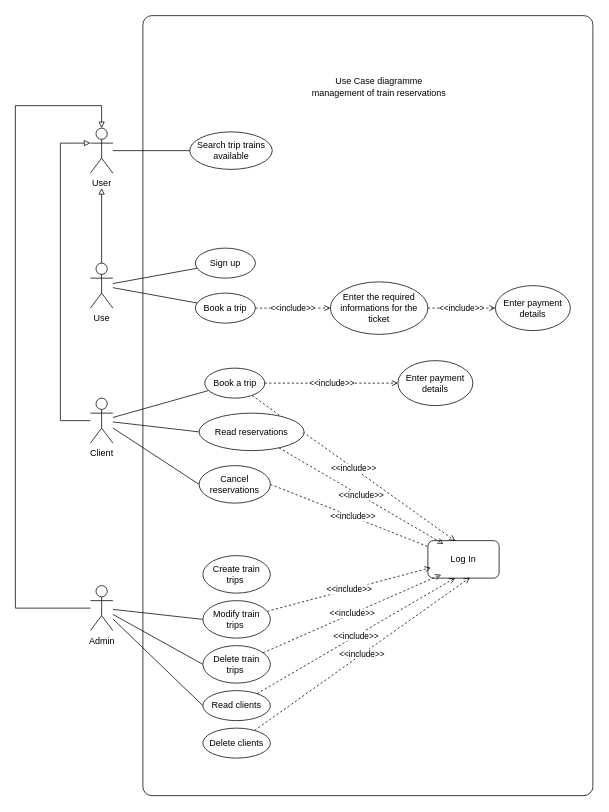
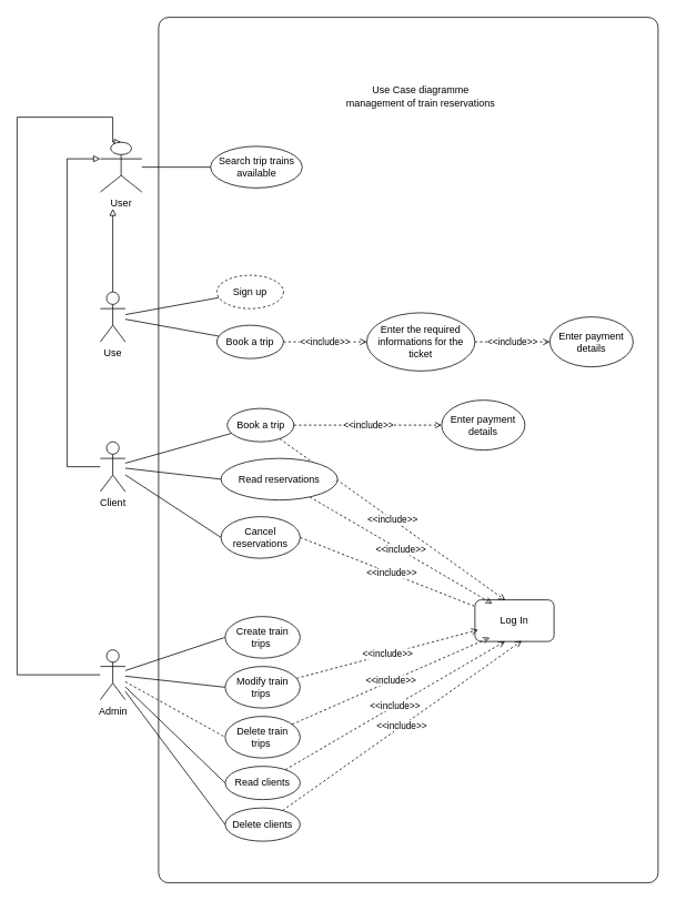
  <mxCell id="0" />
  <mxCell id="1" parent="0" />
  <mxCell id="2" value="" style="rounded=1;whiteSpace=wrap;html=1;arcSize=2;" parent="1" vertex="1"><mxGeometry x="190" y="20" width="600" height="1040" as="geometry" /></mxCell>
  <mxCell id="3" style="edgeStyle=none;rounded=0;orthogonalLoop=1;jettySize=auto;html=1;endArrow=block;endFill=0;" parent="1" source="5" edge="1"><mxGeometry relative="1" as="geometry"><mxPoint x="135" y="250" as="targetPoint" /><Array as="points"><mxPoint x="135" y="290" /><mxPoint x="135" y="270" /></Array></mxGeometry></mxCell>
  <mxCell id="4" style="rounded=0;orthogonalLoop=1;jettySize=auto;html=1;endArrow=none;endFill=0;" edge="1" parent="1" source="5" target="47"><mxGeometry relative="1" as="geometry" /></mxCell>
  <mxCell id="5" value="Use" style="shape=umlActor;verticalLabelPosition=bottom;verticalAlign=top;html=1;outlineConnect=0;" parent="1" vertex="1"><mxGeometry x="120" y="350" width="30" height="60" as="geometry" /></mxCell>
  <mxCell id="6" style="edgeStyle=none;rounded=0;orthogonalLoop=1;jettySize=auto;html=1;entryX=0;entryY=0.5;entryDx=0;entryDy=0;endArrow=none;endFill=0;" parent="1" source="10" target="23" edge="1"><mxGeometry relative="1" as="geometry" /></mxCell>
  <mxCell id="7" style="edgeStyle=orthogonalEdgeStyle;rounded=0;orthogonalLoop=1;jettySize=auto;html=1;entryX=0;entryY=0.333;entryDx=0;entryDy=0;entryPerimeter=0;endArrow=block;endFill=0;" parent="1" source="10" target="31" edge="1"><mxGeometry relative="1" as="geometry"><Array as="points"><mxPoint x="80" y="560" /><mxPoint x="80" y="190" /></Array></mxGeometry></mxCell>
  <mxCell id="8" style="edgeStyle=none;rounded=0;orthogonalLoop=1;jettySize=auto;html=1;endArrow=none;endFill=0;" parent="1" source="10" target="33" edge="1"><mxGeometry relative="1" as="geometry" /></mxCell>
  <mxCell id="9" style="edgeStyle=none;rounded=0;orthogonalLoop=1;jettySize=auto;html=1;entryX=0;entryY=0.5;entryDx=0;entryDy=0;endArrow=none;endFill=0;" parent="1" source="10" target="35" edge="1"><mxGeometry relative="1" as="geometry" /></mxCell>
  <mxCell id="10" value="Client" style="shape=umlActor;verticalLabelPosition=bottom;verticalAlign=top;html=1;outlineConnect=0;" parent="1" vertex="1"><mxGeometry x="120" y="530" width="30" height="60" as="geometry" /></mxCell>
  <mxCell id="11" style="edgeStyle=orthogonalEdgeStyle;rounded=0;orthogonalLoop=1;jettySize=auto;html=1;endArrow=block;endFill=0;entryX=0.5;entryY=0;entryDx=0;entryDy=0;entryPerimeter=0;" parent="1" source="17" target="31" edge="1"><mxGeometry relative="1" as="geometry"><mxPoint x="160" y="150" as="targetPoint" /><Array as="points"><mxPoint x="20" y="810" /><mxPoint x="20" y="140" /><mxPoint x="135" y="140" /></Array></mxGeometry></mxCell>
+ <mxCell id="12" style="edgeStyle=none;rounded=0;orthogonalLoop=1;jettySize=auto;html=1;entryX=0;entryY=0.5;entryDx=0;entryDy=0;endArrow=none;endFill=0;" parent="1" source="17" target="37" edge="1"><mxGeometry relative="1" as="geometry" /></mxCell>
  <mxCell id="13" style="edgeStyle=none;rounded=0;orthogonalLoop=1;jettySize=auto;html=1;entryX=0;entryY=0.5;entryDx=0;entryDy=0;endArrow=none;endFill=0;" parent="1" source="17" target="39" edge="1"><mxGeometry relative="1" as="geometry" /></mxCell>
- <mxCell id="14" style="edgeStyle=none;rounded=0;orthogonalLoop=1;jettySize=auto;html=1;entryX=0;entryY=0.5;entryDx=0;entryDy=0;endArrow=none;endFill=0;" parent="1" source="17" target="41" edge="1"><mxGeometry relative="1" as="geometry" /></mxCell>
+ <mxCell id="14" style="edgeStyle=none;rounded=0;orthogonalLoop=1;jettySize=auto;html=1;entryX=0;entryY=0.5;entryDx=0;entryDy=0;endArrow=none;endFill=0;dashed=1;" parent="1" source="17" target="41" edge="1"><mxGeometry relative="1" as="geometry" /></mxCell>
  <mxCell id="15" style="edgeStyle=none;rounded=0;orthogonalLoop=1;jettySize=auto;html=1;entryX=0;entryY=0.5;entryDx=0;entryDy=0;endArrow=none;endFill=0;" parent="1" source="17" target="43" edge="1"><mxGeometry relative="1" as="geometry" /></mxCell>
+ <mxCell id="16" style="edgeStyle=none;rounded=0;orthogonalLoop=1;jettySize=auto;html=1;entryX=0;entryY=0.5;entryDx=0;entryDy=0;endArrow=none;endFill=0;" parent="1" source="17" target="45" edge="1"><mxGeometry relative="1" as="geometry" /></mxCell>
  <mxCell id="17" value="Admin" style="shape=umlActor;verticalLabelPosition=bottom;verticalAlign=top;html=1;outlineConnect=0;" parent="1" vertex="1"><mxGeometry x="120" y="780" width="30" height="60" as="geometry" /></mxCell>
  <mxCell id="18" value="Use Case diagramme&lt;br&gt;management of train reservations" style="text;html=1;strokeColor=none;fillColor=none;align=center;verticalAlign=middle;whiteSpace=wrap;rounded=0;" parent="1" vertex="1"><mxGeometry x="405" y="100" width="200" height="30" as="geometry" /></mxCell>
  <mxCell id="19" value="Search trip trains available" style="ellipse;whiteSpace=wrap;html=1;" parent="1" vertex="1"><mxGeometry x="252.5" y="175" width="110" height="50" as="geometry" /></mxCell>
  <mxCell id="20" value="&amp;lt;&amp;lt;include&amp;gt;&amp;gt;" style="edgeStyle=none;rounded=0;orthogonalLoop=1;jettySize=auto;html=1;entryX=0;entryY=0.5;entryDx=0;entryDy=0;endArrow=open;endFill=0;startArrow=none;startFill=0;dashed=1;" parent="1" source="21" target="25" edge="1"><mxGeometry relative="1" as="geometry"><Array as="points" /></mxGeometry></mxCell>
  <mxCell id="21" value="Book a trip" style="ellipse;whiteSpace=wrap;html=1;" parent="1" vertex="1"><mxGeometry x="260" y="390" width="80" height="40" as="geometry" /></mxCell>
  <mxCell id="22" value="&amp;lt;&amp;lt;include&amp;gt;&amp;gt;" style="edgeStyle=none;rounded=0;orthogonalLoop=1;jettySize=auto;html=1;entryX=0.101;entryY=0.233;entryDx=0;entryDy=0;endArrow=open;endFill=0;exitX=1;exitY=0.5;exitDx=0;exitDy=0;entryPerimeter=0;startArrow=none;startFill=0;dashed=1;" parent="1" source="23" target="29" edge="1"><mxGeometry relative="1" as="geometry" /></mxCell>
  <mxCell id="23" value="Cancel reservations" style="ellipse;whiteSpace=wrap;html=1;" parent="1" vertex="1"><mxGeometry x="265" y="620" width="95" height="50" as="geometry" /></mxCell>
  <mxCell id="24" value="&amp;lt;&amp;lt;include&amp;gt;&amp;gt;" style="edgeStyle=none;rounded=0;orthogonalLoop=1;jettySize=auto;html=1;entryX=0;entryY=0.5;entryDx=0;entryDy=0;endArrow=open;endFill=0;startArrow=none;startFill=0;dashed=1;" parent="1" source="25" target="26" edge="1"><mxGeometry relative="1" as="geometry" /></mxCell>
  <mxCell id="25" value="Enter the required informations for the ticket" style="ellipse;whiteSpace=wrap;html=1;" parent="1" vertex="1"><mxGeometry x="440" y="375" width="130" height="70" as="geometry" /></mxCell>
  <mxCell id="26" value="Enter payment details" style="ellipse;whiteSpace=wrap;html=1;" parent="1" vertex="1"><mxGeometry x="660" y="380" width="100" height="60" as="geometry" /></mxCell>
  <mxCell id="27" style="edgeStyle=none;rounded=0;orthogonalLoop=1;jettySize=auto;html=1;endArrow=none;endFill=0;" parent="1" source="5" target="21" edge="1"><mxGeometry relative="1" as="geometry" /></mxCell>
  <mxCell id="28" style="edgeStyle=none;rounded=0;orthogonalLoop=1;jettySize=auto;html=1;entryX=1;entryY=1;entryDx=0;entryDy=0;endArrow=none;endFill=0;" parent="1" source="21" target="21" edge="1"><mxGeometry relative="1" as="geometry" /></mxCell>
  <mxCell id="29" value="Log In" style="whiteSpace=wrap;html=1;rounded=1;" parent="1" vertex="1"><mxGeometry x="570" y="720" width="95" height="50" as="geometry" /></mxCell>
  <mxCell id="30" style="edgeStyle=none;rounded=0;orthogonalLoop=1;jettySize=auto;html=1;endArrow=none;endFill=0;" parent="1" source="31" target="19" edge="1"><mxGeometry relative="1" as="geometry" /></mxCell>
- <mxCell id="31" value="User" style="shape=umlActor;verticalLabelPosition=bottom;verticalAlign=top;html=1;outlineConnect=0;" parent="1" vertex="1"><mxGeometry x="120" y="170" width="30" height="60" as="geometry" /></mxCell>
+ <mxCell id="31" value="User" style="shape=umlActor;verticalLabelPosition=bottom;verticalAlign=top;html=1;outlineConnect=0;" parent="1" vertex="1"><mxGeometry x="120" y="170" width="50" height="60" as="geometry" /></mxCell>
  <mxCell id="32" value="&amp;lt;&amp;lt;include&amp;gt;&amp;gt;" style="edgeStyle=none;rounded=0;orthogonalLoop=1;jettySize=auto;html=1;endArrow=open;endFill=0;entryX=0.385;entryY=0.01;entryDx=0;entryDy=0;entryPerimeter=0;startArrow=none;startFill=0;dashed=1;" parent="1" source="33" target="29" edge="1"><mxGeometry relative="1" as="geometry"><mxPoint x="610" y="720" as="targetPoint" /></mxGeometry></mxCell>
  <mxCell id="33" value="Book a trip" style="ellipse;whiteSpace=wrap;html=1;" parent="1" vertex="1"><mxGeometry x="272.5" y="490" width="80" height="40" as="geometry" /></mxCell>
  <mxCell id="34" value="&amp;lt;&amp;lt;include&amp;gt;&amp;gt;" style="edgeStyle=none;rounded=0;orthogonalLoop=1;jettySize=auto;html=1;endArrow=open;endFill=0;entryX=0.219;entryY=0.089;entryDx=0;entryDy=0;entryPerimeter=0;startArrow=none;startFill=0;dashed=1;" parent="1" source="35" target="29" edge="1"><mxGeometry relative="1" as="geometry" /></mxCell>
  <mxCell id="35" value="Read reservations" style="ellipse;whiteSpace=wrap;html=1;" parent="1" vertex="1"><mxGeometry x="265" y="550" width="140" height="50" as="geometry" /></mxCell>
  <mxCell id="36" value="&amp;lt;&amp;lt;include&amp;gt;&amp;gt;" style="edgeStyle=none;rounded=0;orthogonalLoop=1;jettySize=auto;html=1;entryX=0;entryY=0.5;entryDx=0;entryDy=0;dashed=1;startArrow=none;startFill=0;endArrow=open;endFill=0;exitX=1;exitY=0.5;exitDx=0;exitDy=0;" parent="1" source="33" target="46" edge="1"><mxGeometry relative="1" as="geometry" /></mxCell>
  <mxCell id="37" value="Create train trips&amp;nbsp;" style="ellipse;whiteSpace=wrap;html=1;" parent="1" vertex="1"><mxGeometry x="270" y="740" width="90" height="50" as="geometry" /></mxCell>
  <mxCell id="38" value="&amp;lt;&amp;lt;include&amp;gt;&amp;gt;" style="edgeStyle=none;rounded=0;orthogonalLoop=1;jettySize=auto;html=1;endArrow=open;endFill=0;entryX=0.041;entryY=0.721;entryDx=0;entryDy=0;entryPerimeter=0;startArrow=none;startFill=0;dashed=1;" parent="1" source="39" target="29" edge="1"><mxGeometry relative="1" as="geometry"><Array as="points" /></mxGeometry></mxCell>
  <mxCell id="39" value="Modify train trips&amp;nbsp;" style="ellipse;whiteSpace=wrap;html=1;" parent="1" vertex="1"><mxGeometry x="270" y="800" width="90" height="50" as="geometry" /></mxCell>
  <mxCell id="40" value="&amp;lt;&amp;lt;include&amp;gt;&amp;gt;" style="edgeStyle=none;rounded=0;orthogonalLoop=1;jettySize=auto;html=1;endArrow=open;endFill=0;entryX=0.187;entryY=0.907;entryDx=0;entryDy=0;entryPerimeter=0;startArrow=none;startFill=0;dashed=1;" parent="1" source="41" target="29" edge="1"><mxGeometry relative="1" as="geometry" /></mxCell>
  <mxCell id="41" value="Delete train trips&amp;nbsp;" style="ellipse;whiteSpace=wrap;html=1;" parent="1" vertex="1"><mxGeometry x="270" y="860" width="90" height="50" as="geometry" /></mxCell>
  <mxCell id="42" value="&amp;lt;&amp;lt;include&amp;gt;&amp;gt;" style="edgeStyle=none;rounded=0;orthogonalLoop=1;jettySize=auto;html=1;entryX=0.382;entryY=0.996;entryDx=0;entryDy=0;endArrow=open;endFill=0;entryPerimeter=0;startArrow=none;startFill=0;dashed=1;" parent="1" source="43" target="29" edge="1"><mxGeometry relative="1" as="geometry" /></mxCell>
  <mxCell id="43" value="Read clients" style="ellipse;whiteSpace=wrap;html=1;" parent="1" vertex="1"><mxGeometry x="270" y="920" width="90" height="40" as="geometry" /></mxCell>
  <mxCell id="44" value="&amp;lt;&amp;lt;include&amp;gt;&amp;gt;" style="edgeStyle=none;rounded=0;orthogonalLoop=1;jettySize=auto;html=1;entryX=0.592;entryY=0.984;entryDx=0;entryDy=0;endArrow=open;endFill=0;entryPerimeter=0;startArrow=none;startFill=0;dashed=1;" parent="1" source="45" target="29" edge="1"><mxGeometry relative="1" as="geometry" /></mxCell>
  <mxCell id="45" value="Delete clients" style="ellipse;whiteSpace=wrap;html=1;" parent="1" vertex="1"><mxGeometry x="270" y="970" width="90" height="40" as="geometry" /></mxCell>
  <mxCell id="46" value="Enter payment details" style="ellipse;whiteSpace=wrap;html=1;" parent="1" vertex="1"><mxGeometry x="530" y="480" width="100" height="60" as="geometry" /></mxCell>
- <mxCell id="47" value="Sign up" style="ellipse;whiteSpace=wrap;html=1;" vertex="1" parent="1"><mxGeometry x="260" y="330" width="80" height="40" as="geometry" /></mxCell>
+ <mxCell id="47" value="Sign up" style="ellipse;whiteSpace=wrap;html=1;dashed=1;" vertex="1" parent="1"><mxGeometry x="260" y="330" width="80" height="40" as="geometry" /></mxCell>
